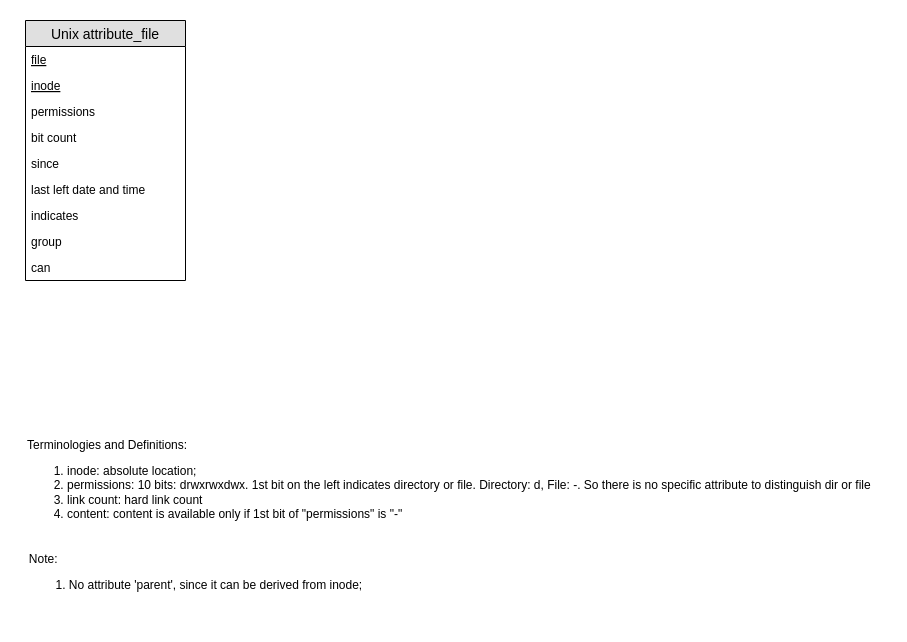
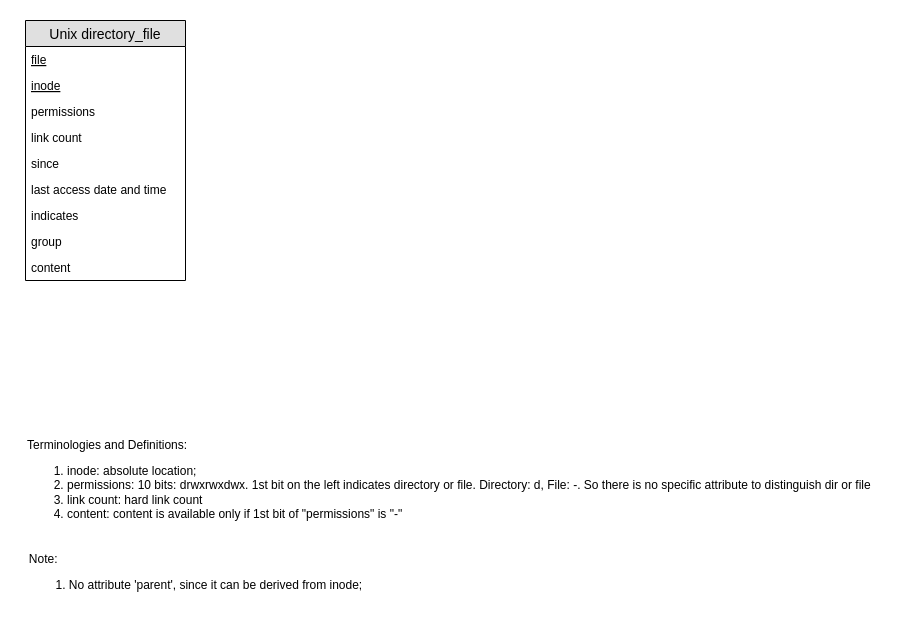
  <mxCell id="0" />
  <mxCell id="1" parent="0" />
- <mxCell id="2" value="Unix attribute_file" style="swimlane;fontStyle=0;childLayout=stackLayout;horizontal=1;startSize=26;fillColor=#e0e0e0;horizontalStack=0;resizeParent=1;resizeParentMax=0;resizeLast=0;collapsible=1;marginBottom=0;swimlaneFillColor=#ffffff;align=center;fontSize=14;" vertex="1" parent="1"><mxGeometry x="25" y="20" width="160" height="260" as="geometry" /></mxCell>
+ <mxCell id="2" value="Unix directory_file" style="swimlane;fontStyle=0;childLayout=stackLayout;horizontal=1;startSize=26;fillColor=#e0e0e0;horizontalStack=0;resizeParent=1;resizeParentMax=0;resizeLast=0;collapsible=1;marginBottom=0;swimlaneFillColor=#ffffff;align=center;fontSize=14;" vertex="1" parent="1"><mxGeometry x="25" y="20" width="160" height="260" as="geometry" /></mxCell>
  <mxCell id="3" value="file" style="text;strokeColor=none;fillColor=none;spacingLeft=4;spacingRight=4;overflow=hidden;rotatable=0;points=[[0,0.5],[1,0.5]];portConstraint=eastwest;fontSize=12;fontStyle=4" vertex="1" parent="2"><mxGeometry y="26" width="160" height="26" as="geometry" /></mxCell>
  <mxCell id="4" value="inode" style="text;strokeColor=none;fillColor=none;spacingLeft=4;spacingRight=4;overflow=hidden;rotatable=0;points=[[0,0.5],[1,0.5]];portConstraint=eastwest;fontSize=12;fontStyle=4" vertex="1" parent="2"><mxGeometry y="52" width="160" height="26" as="geometry" /></mxCell>
  <mxCell id="5" value="permissions" style="text;strokeColor=none;fillColor=none;spacingLeft=4;spacingRight=4;overflow=hidden;rotatable=0;points=[[0,0.5],[1,0.5]];portConstraint=eastwest;fontSize=12;" vertex="1" parent="2"><mxGeometry y="78" width="160" height="26" as="geometry" /></mxCell>
- <mxCell id="6" value="bit count" style="text;strokeColor=none;fillColor=none;spacingLeft=4;spacingRight=4;overflow=hidden;rotatable=0;points=[[0,0.5],[1,0.5]];portConstraint=eastwest;fontSize=12;" vertex="1" parent="2"><mxGeometry y="104" width="160" height="26" as="geometry" /></mxCell>
+ <mxCell id="6" value="link count" style="text;strokeColor=none;fillColor=none;spacingLeft=4;spacingRight=4;overflow=hidden;rotatable=0;points=[[0,0.5],[1,0.5]];portConstraint=eastwest;fontSize=12;" vertex="1" parent="2"><mxGeometry y="104" width="160" height="26" as="geometry" /></mxCell>
  <mxCell id="7" value="since" style="text;strokeColor=none;fillColor=none;spacingLeft=4;spacingRight=4;overflow=hidden;rotatable=0;points=[[0,0.5],[1,0.5]];portConstraint=eastwest;fontSize=12;" vertex="1" parent="2"><mxGeometry y="130" width="160" height="26" as="geometry" /></mxCell>
- <mxCell id="8" value="last left date and time&#10;" style="text;strokeColor=none;fillColor=none;spacingLeft=4;spacingRight=4;overflow=hidden;rotatable=0;points=[[0,0.5],[1,0.5]];portConstraint=eastwest;fontSize=12;" vertex="1" parent="2"><mxGeometry y="156" width="160" height="26" as="geometry" /></mxCell>
+ <mxCell id="8" value="last access date and time&#10;" style="text;strokeColor=none;fillColor=none;spacingLeft=4;spacingRight=4;overflow=hidden;rotatable=0;points=[[0,0.5],[1,0.5]];portConstraint=eastwest;fontSize=12;" vertex="1" parent="2"><mxGeometry y="156" width="160" height="26" as="geometry" /></mxCell>
  <mxCell id="9" value="indicates" style="text;strokeColor=none;fillColor=none;spacingLeft=4;spacingRight=4;overflow=hidden;rotatable=0;points=[[0,0.5],[1,0.5]];portConstraint=eastwest;fontSize=12;" vertex="1" parent="2"><mxGeometry y="182" width="160" height="26" as="geometry" /></mxCell>
  <mxCell id="10" value="group" style="text;strokeColor=none;fillColor=none;spacingLeft=4;spacingRight=4;overflow=hidden;rotatable=0;points=[[0,0.5],[1,0.5]];portConstraint=eastwest;fontSize=12;" vertex="1" parent="2"><mxGeometry y="208" width="160" height="26" as="geometry" /></mxCell>
- <mxCell id="11" value="can" style="text;strokeColor=none;fillColor=none;spacingLeft=4;spacingRight=4;overflow=hidden;rotatable=0;points=[[0,0.5],[1,0.5]];portConstraint=eastwest;fontSize=12;" vertex="1" parent="2"><mxGeometry y="234" width="160" height="26" as="geometry" /></mxCell>
+ <mxCell id="11" value="content" style="text;strokeColor=none;fillColor=none;spacingLeft=4;spacingRight=4;overflow=hidden;rotatable=0;points=[[0,0.5],[1,0.5]];portConstraint=eastwest;fontSize=12;" vertex="1" parent="2"><mxGeometry y="234" width="160" height="26" as="geometry" /></mxCell>
  <mxCell id="12" value="&lt;span&gt;Terminologies and Definitions:&amp;nbsp;&lt;br&gt;&lt;ol&gt;&lt;li&gt;&lt;span&gt;inode: absolute location;&lt;/span&gt;&lt;/li&gt;&lt;li style=&quot;text-align: left&quot;&gt;permissions: 10 bits: drwxrwxdwx. 1st bit on the left indicates directory or file. Directory: d, File: -. So there is no specific attribute to distinguish dir or file&lt;/li&gt;&lt;li style=&quot;text-align: left&quot;&gt;link count: hard link count&lt;/li&gt;&lt;li style=&quot;text-align: left&quot;&gt;content: content is available only if 1st bit of &quot;permissions&quot; is &quot;-&quot;&lt;/li&gt;&lt;/ol&gt;&lt;/span&gt;" style="text;html=1;align=left;verticalAlign=middle;resizable=0;points=[];autosize=1;" vertex="1" parent="1"><mxGeometry x="25" y="435" width="860" height="100" as="geometry" /></mxCell>
  <mxCell id="13" value="&lt;div style=&quot;text-align: left&quot;&gt;&lt;span&gt;Note:&lt;/span&gt;&lt;/div&gt;&lt;ol&gt;&lt;li style=&quot;text-align: left&quot;&gt;No attribute 'parent', since it can be derived from inode;&lt;/li&gt;&lt;/ol&gt;&lt;div style=&quot;text-align: left&quot;&gt;&lt;span&gt;&amp;nbsp;&lt;/span&gt;&lt;/div&gt;" style="text;html=1;align=center;verticalAlign=middle;resizable=0;points=[];autosize=1;" vertex="1" parent="1"><mxGeometry x="20" y="550" width="350" height="70" as="geometry" /></mxCell>
